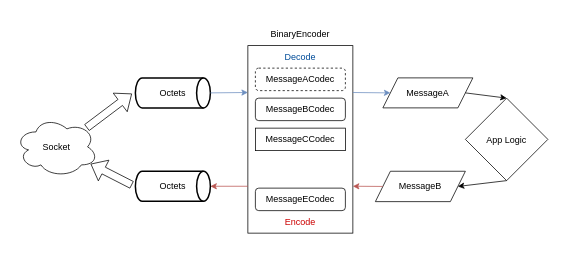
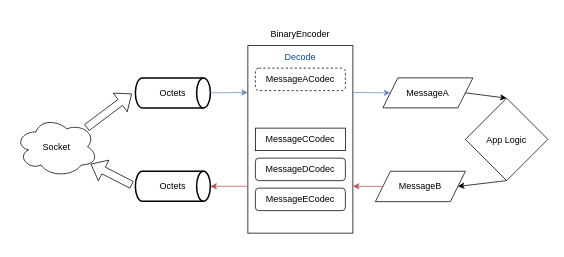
  <mxCell id="0" />
  <mxCell id="1" parent="0" />
  <mxCell id="2" value="MessageB" style="shape=parallelogram;perimeter=parallelogramPerimeter;whiteSpace=wrap;html=1;fixedSize=1;" vertex="1" parent="1"><mxGeometry x="500" y="227.5" width="120" height="40.5" as="geometry" /></mxCell>
  <mxCell id="3" value="" style="endArrow=classic;html=1;rounded=0;fillColor=#f8cecc;strokeColor=#b85450;exitX=0;exitY=0.5;exitDx=0;exitDy=0;entryX=1;entryY=0.75;entryDx=0;entryDy=0;" edge="1" parent="1" source="2" target="5"><mxGeometry width="50" height="50" relative="1" as="geometry"><mxPoint x="510" y="264" as="sourcePoint" /><mxPoint x="470" y="260" as="targetPoint" /></mxGeometry></mxCell>
  <mxCell id="4" value="" style="group" vertex="1" connectable="0" parent="1"><mxGeometry x="330" y="20" width="140" height="300" as="geometry" /></mxCell>
  <mxCell id="5" value="" style="rounded=0;whiteSpace=wrap;html=1;" vertex="1" parent="4"><mxGeometry y="40" width="140" height="250" as="geometry" /></mxCell>
  <mxCell id="6" value="BinaryEncoder" style="text;html=1;strokeColor=none;fillColor=none;align=center;verticalAlign=middle;whiteSpace=wrap;rounded=0;" vertex="1" parent="4"><mxGeometry x="40" y="10" width="60" height="30" as="geometry" /></mxCell>
  <mxCell id="7" value="" style="group" vertex="1" connectable="0" parent="4"><mxGeometry x="10" y="70" width="120" height="190" as="geometry" /></mxCell>
  <mxCell id="8" value="MessageACodec" style="rounded=1;whiteSpace=wrap;html=1;dashed=1;" vertex="1" parent="7"><mxGeometry width="120" height="30" as="geometry" /></mxCell>
- <mxCell id="9" value="MessageBCodec" style="rounded=1;whiteSpace=wrap;html=1;" vertex="1" parent="7"><mxGeometry y="40" width="120" height="30" as="geometry" /></mxCell>
  <mxCell id="10" value="MessageCCodec" style="whiteSpace=wrap;html=1;rounded=0;" vertex="1" parent="7"><mxGeometry y="80" width="120" height="30" as="geometry" /></mxCell>
+ <mxCell id="11" value="MessageDCodec" style="rounded=1;whiteSpace=wrap;html=1;" vertex="1" parent="7"><mxGeometry y="120" width="120" height="30" as="geometry" /></mxCell>
  <mxCell id="12" value="MessageECodec" style="rounded=1;whiteSpace=wrap;html=1;" vertex="1" parent="7"><mxGeometry y="160" width="120" height="30" as="geometry" /></mxCell>
  <mxCell id="13" value="&lt;font style=&quot;&quot; color=&quot;#004c99&quot;&gt;Decode&lt;/font&gt;" style="text;html=1;strokeColor=none;fillColor=none;align=center;verticalAlign=middle;whiteSpace=wrap;rounded=0;fontColor=#CC0000;" vertex="1" parent="4"><mxGeometry x="40" y="40" width="60" height="30" as="geometry" /></mxCell>
- <mxCell id="14" value="Encode" style="text;html=1;strokeColor=none;fillColor=none;align=center;verticalAlign=middle;whiteSpace=wrap;rounded=0;fontColor=#CC0000;" vertex="1" parent="4"><mxGeometry x="40" y="260" width="60" height="30" as="geometry" /></mxCell>
  <mxCell id="15" value="" style="endArrow=classic;html=1;rounded=0;entryX=1;entryY=0.5;entryDx=0;entryDy=0;entryPerimeter=0;fillColor=#f8cecc;strokeColor=#b85450;exitX=0;exitY=0.75;exitDx=0;exitDy=0;" edge="1" parent="1" source="5" target="16"><mxGeometry width="50" height="50" relative="1" as="geometry"><mxPoint x="300" y="220" as="sourcePoint" /><mxPoint x="230" y="490.5" as="targetPoint" /></mxGeometry></mxCell>
  <mxCell id="16" value="Octets" style="strokeWidth=2;html=1;shape=mxgraph.flowchart.direct_data;whiteSpace=wrap;" vertex="1" parent="1"><mxGeometry x="180" y="227.5" width="100" height="40" as="geometry" /></mxCell>
  <mxCell id="17" value="Octets" style="strokeWidth=2;html=1;shape=mxgraph.flowchart.direct_data;whiteSpace=wrap;" vertex="1" parent="1"><mxGeometry x="180" y="103" width="100" height="40" as="geometry" /></mxCell>
  <mxCell id="18" value="" style="endArrow=classic;html=1;rounded=0;fillColor=#dae8fc;strokeColor=#6c8ebf;entryX=0;entryY=0.25;entryDx=0;entryDy=0;exitX=1;exitY=0.5;exitDx=0;exitDy=0;exitPerimeter=0;" edge="1" parent="1" source="17" target="5"><mxGeometry width="50" height="50" relative="1" as="geometry"><mxPoint x="230" y="510" as="sourcePoint" /><mxPoint x="334" y="510" as="targetPoint" /></mxGeometry></mxCell>
  <mxCell id="19" value="MessageA" style="shape=parallelogram;perimeter=parallelogramPerimeter;whiteSpace=wrap;html=1;fixedSize=1;" vertex="1" parent="1"><mxGeometry x="510" y="103" width="120" height="40" as="geometry" /></mxCell>
  <mxCell id="20" value="" style="endArrow=classic;html=1;rounded=0;entryX=0;entryY=0.5;entryDx=0;entryDy=0;fillColor=#dae8fc;strokeColor=#6c8ebf;exitX=1;exitY=0.25;exitDx=0;exitDy=0;" edge="1" parent="1" source="5" target="19"><mxGeometry width="50" height="50" relative="1" as="geometry"><mxPoint x="470" y="99.25" as="sourcePoint" /><mxPoint x="230" y="110" as="targetPoint" /></mxGeometry></mxCell>
  <mxCell id="21" value="" style="shape=flexArrow;endArrow=classic;html=1;rounded=0;exitX=0.864;exitY=0.181;exitDx=0;exitDy=0;exitPerimeter=0;entryX=-0.046;entryY=0.526;entryDx=0;entryDy=0;entryPerimeter=0;" edge="1" parent="1" source="22" target="17"><mxGeometry width="50" height="50" relative="1" as="geometry"><mxPoint x="130" y="140" as="sourcePoint" /><mxPoint x="170" y="100" as="targetPoint" /></mxGeometry></mxCell>
  <mxCell id="22" value="Socket" style="ellipse;shape=cloud;whiteSpace=wrap;html=1;" vertex="1" parent="1"><mxGeometry x="20" y="155" width="110" height="80" as="geometry" /></mxCell>
  <mxCell id="23" value="" style="shape=flexArrow;endArrow=classic;html=1;rounded=0;exitX=-0.046;exitY=0.458;exitDx=0;exitDy=0;exitPerimeter=0;" edge="1" parent="1" source="16" target="22"><mxGeometry width="50" height="50" relative="1" as="geometry"><mxPoint x="170" y="240" as="sourcePoint" /><mxPoint x="120" y="220" as="targetPoint" /></mxGeometry></mxCell>
  <mxCell id="24" value="App Logic" style="rhombus;" vertex="1" parent="1"><mxGeometry x="620" y="130" width="110" height="110" as="geometry" /></mxCell>
  <mxCell id="25" value="" style="endArrow=classic;html=1;rounded=0;entryX=0.5;entryY=0;entryDx=0;entryDy=0;exitX=1;exitY=0.5;exitDx=0;exitDy=0;" edge="1" parent="1" source="19" target="24"><mxGeometry width="50" height="50" relative="1" as="geometry"><mxPoint x="390" y="200" as="sourcePoint" /><mxPoint x="440" y="150" as="targetPoint" /></mxGeometry></mxCell>
  <mxCell id="26" value="" style="endArrow=classic;html=1;rounded=0;exitX=0.5;exitY=1;exitDx=0;exitDy=0;entryX=1;entryY=0.5;entryDx=0;entryDy=0;" edge="1" parent="1" source="24" target="2"><mxGeometry width="50" height="50" relative="1" as="geometry"><mxPoint x="390" y="200" as="sourcePoint" /><mxPoint x="440" y="150" as="targetPoint" /></mxGeometry></mxCell>
